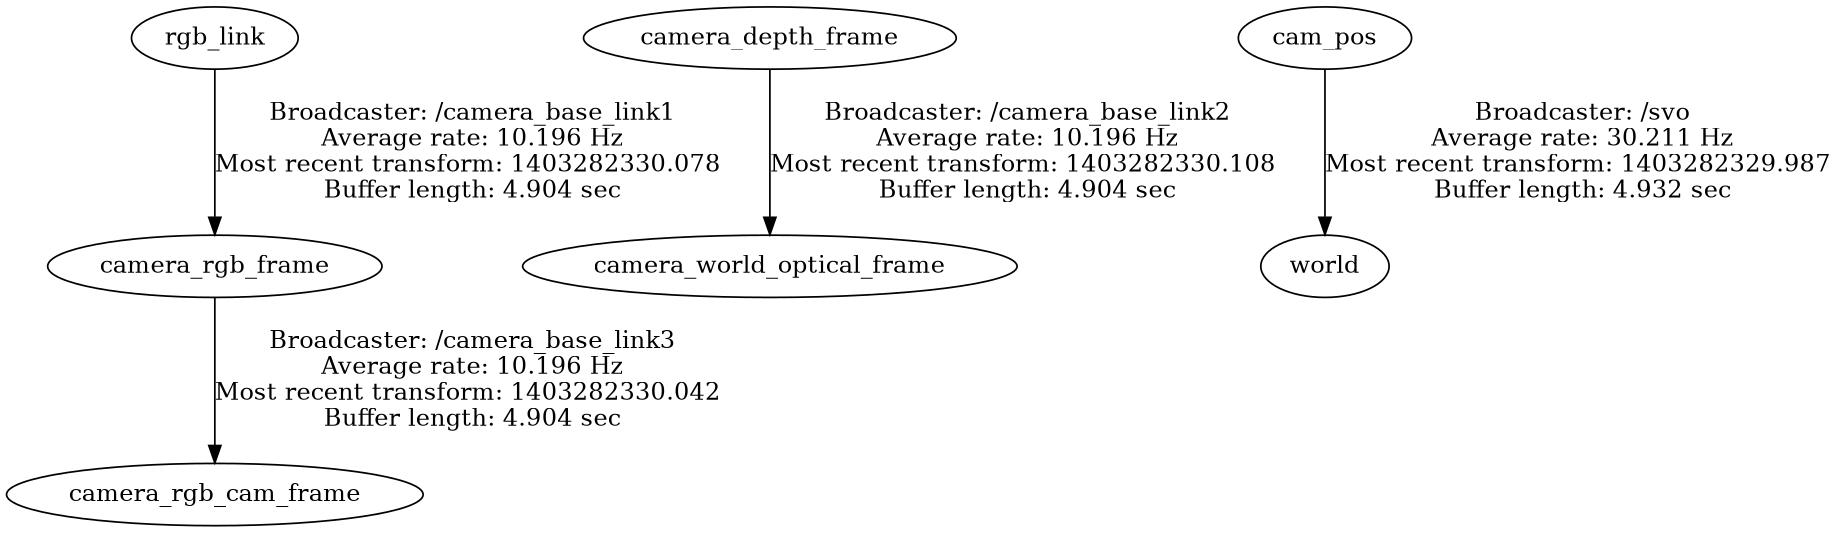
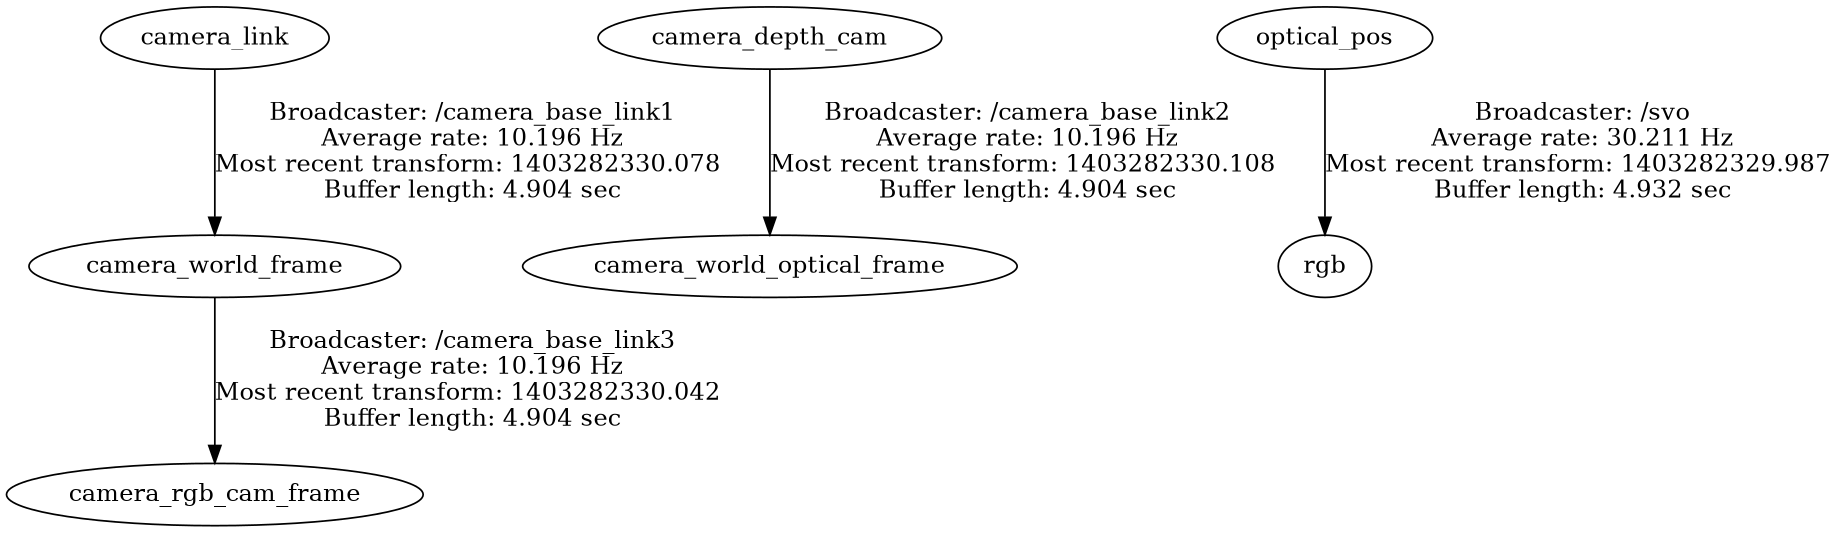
  digraph {
    n1 [label=camera_rgb_cam_frame]
-   camera_rgb_frame
-   camera_link [label=rgb_link]
+   camera_rgb_frame [label=camera_world_frame]
+   camera_link
    n4 [label=camera_world_optical_frame]
-   camera_depth_frame
-   cam_pos
-   world
+   camera_depth_frame [label=camera_depth_cam]
+   cam_pos [label=optical_pos]
+   world [label=rgb]
    camera_rgb_frame -> n1 [label="Broadcaster: /camera_base_link3\nAverage rate: 10.196 Hz\nMost recent transform: 1403282330.042 \nBuffer length: 4.904 sec\n"]
    camera_link -> camera_rgb_frame [label="Broadcaster: /camera_base_link1\nAverage rate: 10.196 Hz\nMost recent transform: 1403282330.078 \nBuffer length: 4.904 sec\n"]
    camera_depth_frame -> n4 [label="Broadcaster: /camera_base_link2\nAverage rate: 10.196 Hz\nMost recent transform: 1403282330.108 \nBuffer length: 4.904 sec\n"]
    cam_pos -> world [label="Broadcaster: /svo\nAverage rate: 30.211 Hz\nMost recent transform: 1403282329.987 \nBuffer length: 4.932 sec\n"]
  }
